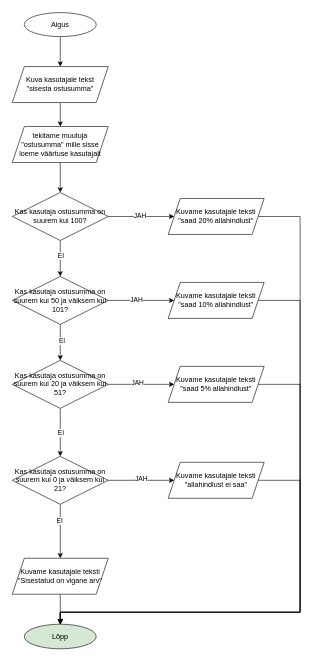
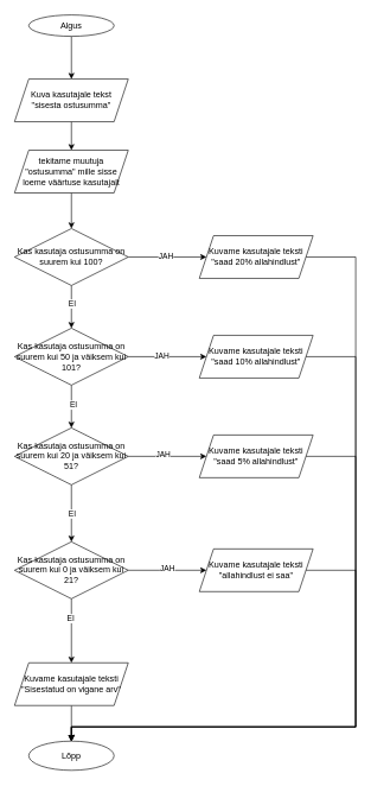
  <mxCell id="0" />
  <mxCell id="1" parent="0" />
  <mxCell id="2" value="" style="edgeStyle=orthogonalEdgeStyle;rounded=0;orthogonalLoop=1;jettySize=auto;html=1;" edge="1" parent="1" source="3" target="5"><mxGeometry relative="1" as="geometry" /></mxCell>
- <mxCell id="3" value="Algus" style="ellipse;whiteSpace=wrap;html=1;" vertex="1" parent="1"><mxGeometry x="40" y="20" width="120" height="40" as="geometry" /></mxCell>
+ <mxCell id="3" value="Algus" style="ellipse;whiteSpace=wrap;html=1;" vertex="1" parent="1"><mxGeometry x="40" y="20" width="120" height="30" as="geometry" /></mxCell>
  <mxCell id="4" value="" style="edgeStyle=orthogonalEdgeStyle;rounded=0;orthogonalLoop=1;jettySize=auto;html=1;" edge="1" parent="1" source="5" target="7"><mxGeometry relative="1" as="geometry" /></mxCell>
  <mxCell id="5" value="Kuva kasutajale tekst &quot;sisesta ostusumma&quot;" style="shape=parallelogram;perimeter=parallelogramPerimeter;whiteSpace=wrap;html=1;fixedSize=1;" vertex="1" parent="1"><mxGeometry x="20" y="110" width="160" height="60" as="geometry" /></mxCell>
  <mxCell id="6" value="" style="edgeStyle=orthogonalEdgeStyle;rounded=0;orthogonalLoop=1;jettySize=auto;html=1;" edge="1" parent="1" source="7" target="12"><mxGeometry relative="1" as="geometry" /></mxCell>
  <mxCell id="7" value="tekitame muutuja &quot;ostusumma&quot; mille sisse loeme väärtuse kasutajalt" style="shape=parallelogram;perimeter=parallelogramPerimeter;whiteSpace=wrap;html=1;fixedSize=1;" vertex="1" parent="1"><mxGeometry x="20" y="210" width="160" height="60" as="geometry" /></mxCell>
  <mxCell id="8" value="" style="edgeStyle=orthogonalEdgeStyle;rounded=0;orthogonalLoop=1;jettySize=auto;html=1;" edge="1" parent="1" source="12" target="14"><mxGeometry relative="1" as="geometry" /></mxCell>
  <mxCell id="9" value="JAH" style="edgeLabel;html=1;align=center;verticalAlign=middle;resizable=0;points=[];" vertex="1" connectable="0" parent="8"><mxGeometry x="-0.054" y="2" relative="1" as="geometry"><mxPoint as="offset" /></mxGeometry></mxCell>
  <mxCell id="10" value="" style="edgeStyle=orthogonalEdgeStyle;rounded=0;orthogonalLoop=1;jettySize=auto;html=1;" edge="1" parent="1" source="12" target="19"><mxGeometry relative="1" as="geometry" /></mxCell>
  <mxCell id="11" value="EI" style="edgeLabel;html=1;align=center;verticalAlign=middle;resizable=0;points=[];" vertex="1" connectable="0" parent="10"><mxGeometry x="-0.175" relative="1" as="geometry"><mxPoint as="offset" /></mxGeometry></mxCell>
  <mxCell id="12" value="Kas kasutaja ostusumma on suurem kui 100?" style="rhombus;whiteSpace=wrap;html=1;" vertex="1" parent="1"><mxGeometry x="20" y="320" width="160" height="80" as="geometry" /></mxCell>
  <mxCell id="13" style="edgeStyle=orthogonalEdgeStyle;rounded=0;orthogonalLoop=1;jettySize=auto;html=1;exitX=1;exitY=0.5;exitDx=0;exitDy=0;entryX=0.5;entryY=0;entryDx=0;entryDy=0;" edge="1" parent="1" source="14" target="38"><mxGeometry relative="1" as="geometry"><Array as="points"><mxPoint x="500" y="360" /><mxPoint x="500" y="1020" /><mxPoint x="100" y="1020" /></Array></mxGeometry></mxCell>
  <mxCell id="14" value="Kuvame kasutajale teksti &quot;saad 20% allahindlust&quot;" style="shape=parallelogram;perimeter=parallelogramPerimeter;whiteSpace=wrap;html=1;fixedSize=1;" vertex="1" parent="1"><mxGeometry x="280" y="330" width="160" height="60" as="geometry" /></mxCell>
  <mxCell id="15" value="" style="edgeStyle=orthogonalEdgeStyle;rounded=0;orthogonalLoop=1;jettySize=auto;html=1;" edge="1" parent="1" source="19" target="21"><mxGeometry relative="1" as="geometry" /></mxCell>
  <mxCell id="16" value="JAH" style="edgeLabel;html=1;align=center;verticalAlign=middle;resizable=0;points=[];" vertex="1" connectable="0" parent="15"><mxGeometry x="-0.164" y="2" relative="1" as="geometry"><mxPoint as="offset" /></mxGeometry></mxCell>
  <mxCell id="17" value="" style="edgeStyle=orthogonalEdgeStyle;rounded=0;orthogonalLoop=1;jettySize=auto;html=1;" edge="1" parent="1" source="19" target="26"><mxGeometry relative="1" as="geometry" /></mxCell>
  <mxCell id="18" value="EI" style="edgeLabel;html=1;align=center;verticalAlign=middle;resizable=0;points=[];" vertex="1" connectable="0" parent="17"><mxGeometry x="-0.1" y="2" relative="1" as="geometry"><mxPoint as="offset" /></mxGeometry></mxCell>
  <mxCell id="19" value="Kas kasutaja ostusumma on suurem kui 50 ja väiksem kui 101?" style="rhombus;whiteSpace=wrap;html=1;" vertex="1" parent="1"><mxGeometry x="20" y="460" width="160" height="80" as="geometry" /></mxCell>
  <mxCell id="20" style="edgeStyle=orthogonalEdgeStyle;rounded=0;orthogonalLoop=1;jettySize=auto;html=1;exitX=1;exitY=0.5;exitDx=0;exitDy=0;entryX=0.5;entryY=0;entryDx=0;entryDy=0;" edge="1" parent="1" source="21" target="38"><mxGeometry relative="1" as="geometry"><Array as="points"><mxPoint x="500" y="500" /><mxPoint x="500" y="1020" /><mxPoint x="100" y="1020" /></Array></mxGeometry></mxCell>
  <mxCell id="21" value="Kuvame kasutajale teksti &quot;saad 10% allahindlust&quot;" style="shape=parallelogram;perimeter=parallelogramPerimeter;whiteSpace=wrap;html=1;fixedSize=1;" vertex="1" parent="1"><mxGeometry x="280" y="470" width="160" height="60" as="geometry" /></mxCell>
  <mxCell id="22" value="" style="edgeStyle=orthogonalEdgeStyle;rounded=0;orthogonalLoop=1;jettySize=auto;html=1;" edge="1" parent="1" source="26" target="28"><mxGeometry relative="1" as="geometry" /></mxCell>
  <mxCell id="23" value="JAH" style="edgeLabel;html=1;align=center;verticalAlign=middle;resizable=0;points=[];" vertex="1" connectable="0" parent="22"><mxGeometry x="-0.127" y="4" relative="1" as="geometry"><mxPoint as="offset" /></mxGeometry></mxCell>
  <mxCell id="24" value="" style="edgeStyle=orthogonalEdgeStyle;rounded=0;orthogonalLoop=1;jettySize=auto;html=1;" edge="1" parent="1" source="26" target="33"><mxGeometry relative="1" as="geometry" /></mxCell>
  <mxCell id="25" value="EI" style="edgeLabel;html=1;align=center;verticalAlign=middle;resizable=0;points=[];" vertex="1" connectable="0" parent="24"><mxGeometry relative="1" as="geometry"><mxPoint as="offset" /></mxGeometry></mxCell>
  <mxCell id="26" value="Kas kasutaja ostusumma on suurem kui 20 ja väiksem kui 51?" style="rhombus;whiteSpace=wrap;html=1;" vertex="1" parent="1"><mxGeometry x="20" y="600" width="160" height="80" as="geometry" /></mxCell>
  <mxCell id="27" style="edgeStyle=orthogonalEdgeStyle;rounded=0;orthogonalLoop=1;jettySize=auto;html=1;exitX=1;exitY=0.5;exitDx=0;exitDy=0;entryX=0.5;entryY=0;entryDx=0;entryDy=0;" edge="1" parent="1" source="28" target="38"><mxGeometry relative="1" as="geometry"><Array as="points"><mxPoint x="500" y="640" /><mxPoint x="500" y="1020" /><mxPoint x="100" y="1020" /></Array></mxGeometry></mxCell>
  <mxCell id="28" value="Kuvame kasutajale teksti &quot;saad 5% allahindlust&quot;" style="shape=parallelogram;perimeter=parallelogramPerimeter;whiteSpace=wrap;html=1;fixedSize=1;" vertex="1" parent="1"><mxGeometry x="280" y="610" width="160" height="60" as="geometry" /></mxCell>
  <mxCell id="29" value="" style="edgeStyle=orthogonalEdgeStyle;rounded=0;orthogonalLoop=1;jettySize=auto;html=1;" edge="1" parent="1" source="33" target="35"><mxGeometry relative="1" as="geometry" /></mxCell>
  <mxCell id="30" value="JAH" style="edgeLabel;html=1;align=center;verticalAlign=middle;resizable=0;points=[];" vertex="1" connectable="0" parent="29"><mxGeometry x="-0.018" y="3" relative="1" as="geometry"><mxPoint as="offset" /></mxGeometry></mxCell>
  <mxCell id="31" value="" style="edgeStyle=orthogonalEdgeStyle;rounded=0;orthogonalLoop=1;jettySize=auto;html=1;" edge="1" parent="1" source="33" target="37"><mxGeometry relative="1" as="geometry" /></mxCell>
  <mxCell id="32" value="EI" style="edgeLabel;html=1;align=center;verticalAlign=middle;resizable=0;points=[];" vertex="1" connectable="0" parent="31"><mxGeometry x="-0.4" y="-2" relative="1" as="geometry"><mxPoint as="offset" /></mxGeometry></mxCell>
  <mxCell id="33" value="Kas kasutaja ostusumma on suurem kui 0 ja väiksem kui 21?" style="rhombus;whiteSpace=wrap;html=1;" vertex="1" parent="1"><mxGeometry x="20" y="760" width="160" height="80" as="geometry" /></mxCell>
  <mxCell id="34" style="edgeStyle=orthogonalEdgeStyle;rounded=0;orthogonalLoop=1;jettySize=auto;html=1;exitX=1;exitY=0.5;exitDx=0;exitDy=0;entryX=0.5;entryY=0;entryDx=0;entryDy=0;" edge="1" parent="1" source="35" target="38"><mxGeometry relative="1" as="geometry"><Array as="points"><mxPoint x="500" y="800" /><mxPoint x="500" y="1020" /><mxPoint x="100" y="1020" /></Array></mxGeometry></mxCell>
  <mxCell id="35" value="Kuvame kasutajale teksti &quot;allahindlust ei saa&quot;" style="shape=parallelogram;perimeter=parallelogramPerimeter;whiteSpace=wrap;html=1;fixedSize=1;" vertex="1" parent="1"><mxGeometry x="280" y="770" width="160" height="60" as="geometry" /></mxCell>
  <mxCell id="36" value="" style="edgeStyle=orthogonalEdgeStyle;rounded=0;orthogonalLoop=1;jettySize=auto;html=1;entryX=0.5;entryY=0;entryDx=0;entryDy=0;" edge="1" parent="1" source="37" target="38"><mxGeometry relative="1" as="geometry"><mxPoint x="100" y="1060" as="targetPoint" /></mxGeometry></mxCell>
  <mxCell id="37" value="Kuvame kasutajale teksti &quot;Sisestatud on vigane arv&quot;" style="shape=parallelogram;perimeter=parallelogramPerimeter;whiteSpace=wrap;html=1;fixedSize=1;" vertex="1" parent="1"><mxGeometry x="20" y="930" width="160" height="60" as="geometry" /></mxCell>
- <mxCell id="38" value="Lõpp" style="ellipse;whiteSpace=wrap;html=1;fillColor=#d5e8d4;" vertex="1" parent="1"><mxGeometry x="40" y="1040" width="120" height="41" as="geometry" /></mxCell>
+ <mxCell id="38" value="Lõpp" style="ellipse;whiteSpace=wrap;html=1;" vertex="1" parent="1"><mxGeometry x="40" y="1040" width="120" height="41" as="geometry" /></mxCell>
